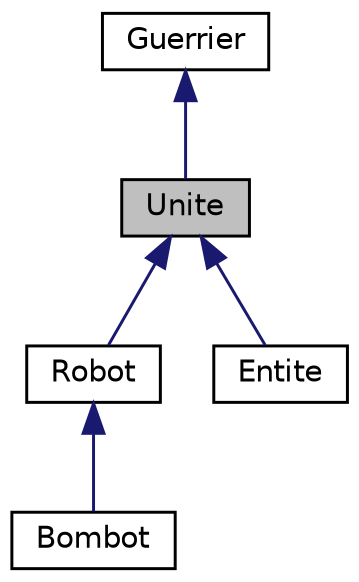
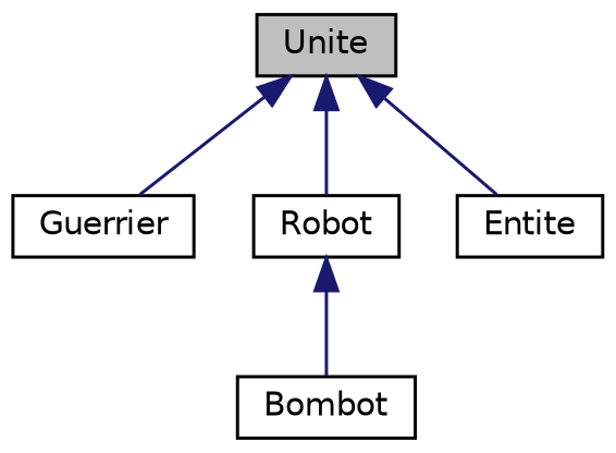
  digraph {
    node [color=black fillcolor=white fontname=Helvetica fontsize=10 shape=record style=filled]
    edge [color=midnightblue dir=back fontname=Helvetica fontsize=10 labelfontname=Helvetica labelfontsize=10 style=solid]
    n1 [fillcolor=grey75 fontcolor=black height=0.2 label=Unite width=0.4]
    n2 [height=0.2 label=Guerrier width=0.4]
    n3 [height=0.2 label=Robot width=0.4]
    n4 [height=0.2 label=Entite width=0.4]
    n5 [height=0.2 label=Bombot width=0.4]
-   n2 -> n1
+   n1 -> n2
    n1 -> n3
    n1 -> n4
    n3 -> n5
  }
